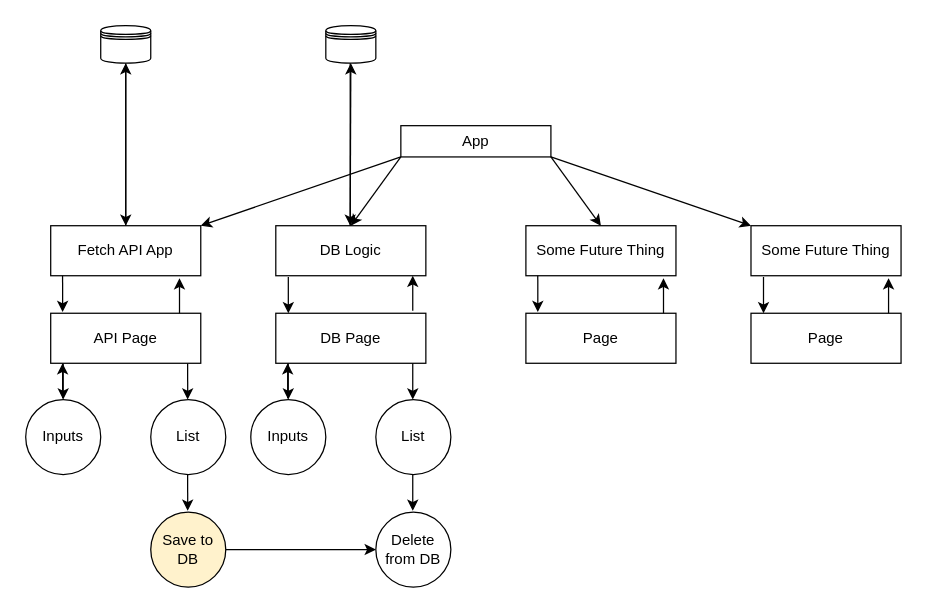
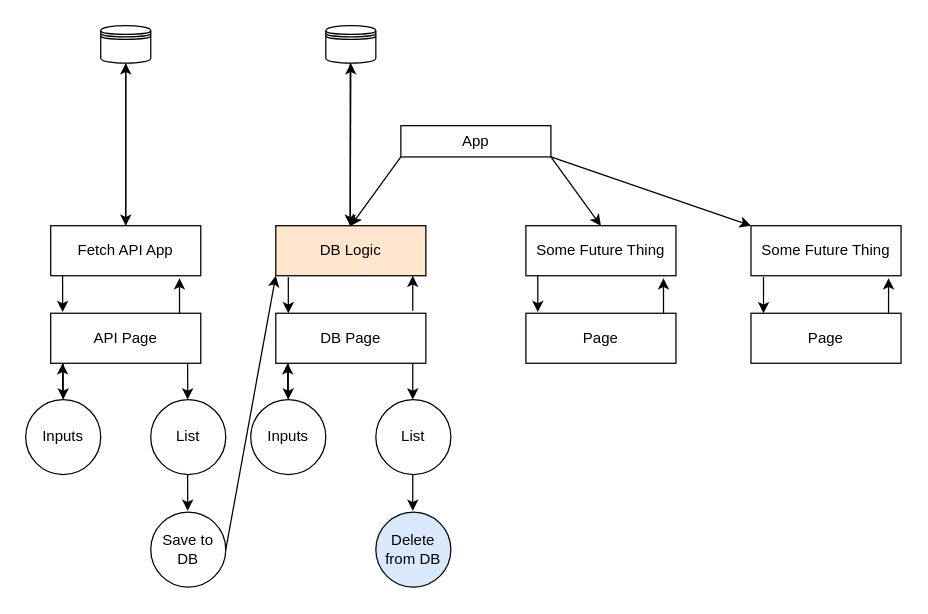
  <mxCell id="0" />
  <mxCell id="1" parent="0" />
  <mxCell id="2" value="App" style="rounded=0;whiteSpace=wrap;html=1;" parent="1" vertex="1"><mxGeometry x="320" y="100" width="120" height="25" as="geometry" /></mxCell>
  <mxCell id="3" value="Fetch API App" style="rounded=0;whiteSpace=wrap;html=1;" parent="1" vertex="1"><mxGeometry x="40" y="180" width="120" height="40" as="geometry" /></mxCell>
- <mxCell id="4" value="DB Logic" style="rounded=0;whiteSpace=wrap;html=1;" parent="1" vertex="1"><mxGeometry x="220" y="180" width="120" height="40" as="geometry" /></mxCell>
+ <mxCell id="4" value="DB Logic" style="rounded=0;whiteSpace=wrap;html=1;fillColor=#ffe6cc;" parent="1" vertex="1"><mxGeometry x="220" y="180" width="120" height="40" as="geometry" /></mxCell>
  <mxCell id="5" value="Some Future Thing" style="rounded=0;whiteSpace=wrap;html=1;" parent="1" vertex="1"><mxGeometry x="420" y="180" width="120" height="40" as="geometry" /></mxCell>
  <mxCell id="6" value="Some Future Thing" style="rounded=0;whiteSpace=wrap;html=1;" parent="1" vertex="1"><mxGeometry x="600" y="180" width="120" height="40" as="geometry" /></mxCell>
- <mxCell id="7" value="" style="endArrow=classic;html=1;exitX=0;exitY=1;exitDx=0;exitDy=0;entryX=1;entryY=0;entryDx=0;entryDy=0;" parent="1" source="2" target="3" edge="1"><mxGeometry width="50" height="50" relative="1" as="geometry"><mxPoint x="390" y="410" as="sourcePoint" /><mxPoint x="440" y="360" as="targetPoint" /></mxGeometry></mxCell>
  <mxCell id="8" value="" style="endArrow=classic;html=1;entryX=0;entryY=0;entryDx=0;entryDy=0;exitX=1;exitY=1;exitDx=0;exitDy=0;" parent="1" source="2" target="6" edge="1"><mxGeometry width="50" height="50" relative="1" as="geometry"><mxPoint x="390" y="410" as="sourcePoint" /><mxPoint x="440" y="360" as="targetPoint" /></mxGeometry></mxCell>
  <mxCell id="9" value="" style="endArrow=classic;html=1;entryX=0.5;entryY=0;entryDx=0;entryDy=0;exitX=1;exitY=1;exitDx=0;exitDy=0;" parent="1" source="2" target="5" edge="1"><mxGeometry width="50" height="50" relative="1" as="geometry"><mxPoint x="390" y="410" as="sourcePoint" /><mxPoint x="440" y="360" as="targetPoint" /></mxGeometry></mxCell>
  <mxCell id="10" value="" style="endArrow=classic;html=1;exitX=0;exitY=1;exitDx=0;exitDy=0;entryX=0.5;entryY=0;entryDx=0;entryDy=0;" parent="1" source="2" target="4" edge="1"><mxGeometry width="50" height="50" relative="1" as="geometry"><mxPoint x="390" y="410" as="sourcePoint" /><mxPoint x="440" y="360" as="targetPoint" /></mxGeometry></mxCell>
  <mxCell id="11" value="Inputs" style="ellipse;whiteSpace=wrap;html=1;aspect=fixed;" parent="1" vertex="1"><mxGeometry x="20" y="319" width="60" height="60" as="geometry" /></mxCell>
  <mxCell id="12" value="List" style="ellipse;whiteSpace=wrap;html=1;aspect=fixed;" parent="1" vertex="1"><mxGeometry x="120" y="319" width="60" height="60" as="geometry" /></mxCell>
- <mxCell id="13" value="Save to DB" style="ellipse;whiteSpace=wrap;html=1;aspect=fixed;fillColor=#fff2cc;" parent="1" vertex="1"><mxGeometry x="120" y="409" width="60" height="60" as="geometry" /></mxCell>
+ <mxCell id="13" value="Save to DB" style="ellipse;whiteSpace=wrap;html=1;aspect=fixed;" parent="1" vertex="1"><mxGeometry x="120" y="409" width="60" height="60" as="geometry" /></mxCell>
  <mxCell id="14" value="" style="endArrow=classic;html=1;entryX=0.5;entryY=0;entryDx=0;entryDy=0;exitX=0.083;exitY=1.025;exitDx=0;exitDy=0;exitPerimeter=0;" parent="1" target="11" edge="1"><mxGeometry width="50" height="50" relative="1" as="geometry"><mxPoint x="49.96" y="290" as="sourcePoint" /><mxPoint x="440" y="319" as="targetPoint" /></mxGeometry></mxCell>
  <mxCell id="15" value="" style="endArrow=classic;html=1;entryX=0.5;entryY=0;entryDx=0;entryDy=0;exitX=0.083;exitY=1.025;exitDx=0;exitDy=0;exitPerimeter=0;" parent="1" edge="1"><mxGeometry width="50" height="50" relative="1" as="geometry"><mxPoint x="149.5" y="290" as="sourcePoint" /><mxPoint x="149.54" y="319" as="targetPoint" /></mxGeometry></mxCell>
  <mxCell id="16" value="" style="endArrow=classic;html=1;entryX=0.5;entryY=0;entryDx=0;entryDy=0;exitX=0.083;exitY=1.025;exitDx=0;exitDy=0;exitPerimeter=0;" parent="1" edge="1"><mxGeometry width="50" height="50" relative="1" as="geometry"><mxPoint x="149.5" y="379" as="sourcePoint" /><mxPoint x="149.54" y="408" as="targetPoint" /></mxGeometry></mxCell>
- <mxCell id="17" value="" style="endArrow=classic;html=1;exitX=1;exitY=0.5;exitDx=0;exitDy=0;" parent="1" source="13" target="25" edge="1"><mxGeometry width="50" height="50" relative="1" as="geometry"><mxPoint x="390" y="300" as="sourcePoint" /><mxPoint x="290" y="310" as="targetPoint" /></mxGeometry></mxCell>
+ <mxCell id="17" value="" style="endArrow=classic;html=1;entryX=0;entryY=1;entryDx=0;entryDy=0;exitX=1;exitY=0.5;exitDx=0;exitDy=0;" parent="1" source="13" target="4" edge="1"><mxGeometry width="50" height="50" relative="1" as="geometry"><mxPoint x="390" y="300" as="sourcePoint" /><mxPoint x="290" y="310" as="targetPoint" /></mxGeometry></mxCell>
  <mxCell id="18" value="" style="endArrow=classic;html=1;entryX=0.5;entryY=0;entryDx=0;entryDy=0;exitX=0.083;exitY=1.025;exitDx=0;exitDy=0;exitPerimeter=0;" parent="1" edge="1"><mxGeometry width="50" height="50" relative="1" as="geometry"><mxPoint x="230" y="221" as="sourcePoint" /><mxPoint x="230.04" y="250" as="targetPoint" /></mxGeometry></mxCell>
  <mxCell id="19" value="API Page" style="rounded=0;whiteSpace=wrap;html=1;" parent="1" vertex="1"><mxGeometry x="40" y="250" width="120" height="40" as="geometry" /></mxCell>
  <mxCell id="20" value="" style="endArrow=classic;html=1;entryX=0.5;entryY=0;entryDx=0;entryDy=0;exitX=0.083;exitY=1.025;exitDx=0;exitDy=0;exitPerimeter=0;" parent="1" edge="1"><mxGeometry width="50" height="50" relative="1" as="geometry"><mxPoint x="49.5" y="220" as="sourcePoint" /><mxPoint x="49.54" y="249" as="targetPoint" /></mxGeometry></mxCell>
  <mxCell id="21" value="" style="endArrow=classic;html=1;exitX=0.5;exitY=1;exitDx=0;exitDy=0;entryX=0.5;entryY=0;entryDx=0;entryDy=0;" parent="1" source="31" target="3" edge="1"><mxGeometry width="50" height="50" relative="1" as="geometry"><mxPoint x="80" y="130" as="sourcePoint" /><mxPoint x="150" y="120" as="targetPoint" /></mxGeometry></mxCell>
  <mxCell id="22" value="DB Page" style="rounded=0;whiteSpace=wrap;html=1;" parent="1" vertex="1"><mxGeometry x="220" y="250" width="120" height="40" as="geometry" /></mxCell>
  <mxCell id="23" value="Inputs" style="ellipse;whiteSpace=wrap;html=1;aspect=fixed;" parent="1" vertex="1"><mxGeometry x="200" y="319" width="60" height="60" as="geometry" /></mxCell>
  <mxCell id="24" value="List" style="ellipse;whiteSpace=wrap;html=1;aspect=fixed;" parent="1" vertex="1"><mxGeometry x="300" y="319" width="60" height="60" as="geometry" /></mxCell>
- <mxCell id="25" value="Delete from DB" style="ellipse;whiteSpace=wrap;html=1;aspect=fixed;" parent="1" vertex="1"><mxGeometry x="300" y="409" width="60" height="60" as="geometry" /></mxCell>
+ <mxCell id="25" value="Delete from DB" style="ellipse;whiteSpace=wrap;html=1;aspect=fixed;fillColor=#dae8fc;" parent="1" vertex="1"><mxGeometry x="300" y="409" width="60" height="60" as="geometry" /></mxCell>
  <mxCell id="26" value="" style="endArrow=classic;html=1;entryX=0.5;entryY=0;entryDx=0;entryDy=0;exitX=0.083;exitY=1.025;exitDx=0;exitDy=0;exitPerimeter=0;" parent="1" target="23" edge="1"><mxGeometry width="50" height="50" relative="1" as="geometry"><mxPoint x="229.96" y="290" as="sourcePoint" /><mxPoint x="620" y="319" as="targetPoint" /></mxGeometry></mxCell>
  <mxCell id="27" value="" style="endArrow=classic;html=1;entryX=0.5;entryY=0;entryDx=0;entryDy=0;exitX=0.083;exitY=1.025;exitDx=0;exitDy=0;exitPerimeter=0;" parent="1" edge="1"><mxGeometry width="50" height="50" relative="1" as="geometry"><mxPoint x="329.5" y="290" as="sourcePoint" /><mxPoint x="329.54" y="319" as="targetPoint" /></mxGeometry></mxCell>
  <mxCell id="28" value="" style="endArrow=classic;html=1;entryX=0.5;entryY=0;entryDx=0;entryDy=0;exitX=0.083;exitY=1.025;exitDx=0;exitDy=0;exitPerimeter=0;" parent="1" edge="1"><mxGeometry width="50" height="50" relative="1" as="geometry"><mxPoint x="329.5" y="379" as="sourcePoint" /><mxPoint x="329.54" y="408" as="targetPoint" /></mxGeometry></mxCell>
  <mxCell id="29" value="" style="endArrow=classic;html=1;exitX=0.5;exitY=0;exitDx=0;exitDy=0;entryX=0.5;entryY=1;entryDx=0;entryDy=0;" parent="1" target="30" edge="1"><mxGeometry width="50" height="50" relative="1" as="geometry"><mxPoint x="279.5" y="180" as="sourcePoint" /><mxPoint x="279.5" y="110" as="targetPoint" /></mxGeometry></mxCell>
  <mxCell id="30" value="" style="shape=datastore;whiteSpace=wrap;html=1;" parent="1" vertex="1"><mxGeometry x="260" width="40" height="30" as="geometry" y="20" /></mxCell>
  <mxCell id="31" value="" style="shape=datastore;whiteSpace=wrap;html=1;" parent="1" vertex="1"><mxGeometry x="80" width="40" height="30" as="geometry" y="20" /></mxCell>
  <mxCell id="32" value="" style="endArrow=classic;html=1;entryX=0.5;entryY=0;entryDx=0;entryDy=0;exitX=0.083;exitY=1.025;exitDx=0;exitDy=0;exitPerimeter=0;" parent="1" edge="1"><mxGeometry width="50" height="50" relative="1" as="geometry"><mxPoint x="610" y="221" as="sourcePoint" /><mxPoint x="610.04" y="250" as="targetPoint" /></mxGeometry></mxCell>
  <mxCell id="33" value="Page" style="rounded=0;whiteSpace=wrap;html=1;" parent="1" vertex="1"><mxGeometry x="420" y="250" width="120" height="40" as="geometry" /></mxCell>
  <mxCell id="34" value="" style="endArrow=classic;html=1;entryX=0.5;entryY=0;entryDx=0;entryDy=0;exitX=0.083;exitY=1.025;exitDx=0;exitDy=0;exitPerimeter=0;" parent="1" edge="1"><mxGeometry width="50" height="50" relative="1" as="geometry"><mxPoint x="429.5" y="220" as="sourcePoint" /><mxPoint x="429.54" y="249" as="targetPoint" /></mxGeometry></mxCell>
  <mxCell id="35" value="Page" style="rounded=0;whiteSpace=wrap;html=1;" parent="1" vertex="1"><mxGeometry x="600" y="250" width="120" height="40" as="geometry" /></mxCell>
  <mxCell id="36" value="" style="endArrow=classic;html=1;exitX=0.5;exitY=1;exitDx=0;exitDy=0;entryX=0.5;entryY=0;entryDx=0;entryDy=0;" parent="1" edge="1"><mxGeometry width="50" height="50" relative="1" as="geometry"><mxPoint x="279.5" y="50" as="sourcePoint" /><mxPoint x="279.5" y="180" as="targetPoint" /></mxGeometry></mxCell>
  <mxCell id="37" value="" style="endArrow=classic;html=1;exitX=0.5;exitY=0;exitDx=0;exitDy=0;entryX=0.5;entryY=1;entryDx=0;entryDy=0;" parent="1" source="3" target="31" edge="1"><mxGeometry width="50" height="50" relative="1" as="geometry"><mxPoint x="120" y="70" as="sourcePoint" /><mxPoint x="120" y="200" as="targetPoint" /></mxGeometry></mxCell>
  <mxCell id="38" value="" style="endArrow=classic;html=1;entryX=0.858;entryY=1.05;entryDx=0;entryDy=0;entryPerimeter=0;" edge="1" parent="1" target="3"><mxGeometry width="50" height="50" relative="1" as="geometry"><mxPoint x="143" y="250" as="sourcePoint" /><mxPoint x="140" y="230" as="targetPoint" /></mxGeometry></mxCell>
  <mxCell id="39" value="" style="endArrow=classic;html=1;entryX=0.858;entryY=1.05;entryDx=0;entryDy=0;entryPerimeter=0;" edge="1" parent="1"><mxGeometry width="50" height="50" relative="1" as="geometry"><mxPoint x="329.54" y="248" as="sourcePoint" /><mxPoint x="329.5" y="220" as="targetPoint" /></mxGeometry></mxCell>
  <mxCell id="40" value="" style="endArrow=classic;html=1;entryX=0.858;entryY=1.05;entryDx=0;entryDy=0;entryPerimeter=0;" edge="1" parent="1"><mxGeometry width="50" height="50" relative="1" as="geometry"><mxPoint x="530.04" y="250" as="sourcePoint" /><mxPoint x="530" y="222" as="targetPoint" /></mxGeometry></mxCell>
  <mxCell id="41" value="" style="endArrow=classic;html=1;entryX=0.858;entryY=1.05;entryDx=0;entryDy=0;entryPerimeter=0;" edge="1" parent="1"><mxGeometry width="50" height="50" relative="1" as="geometry"><mxPoint x="710.04" y="250" as="sourcePoint" /><mxPoint x="710" y="222" as="targetPoint" /></mxGeometry></mxCell>
  <mxCell id="42" value="" style="endArrow=classic;html=1;entryX=0.858;entryY=1.05;entryDx=0;entryDy=0;entryPerimeter=0;" edge="1" parent="1"><mxGeometry width="50" height="50" relative="1" as="geometry"><mxPoint x="49.54" y="318" as="sourcePoint" /><mxPoint x="49.5" y="290" as="targetPoint" /></mxGeometry></mxCell>
  <mxCell id="43" value="" style="endArrow=classic;html=1;entryX=0.858;entryY=1.05;entryDx=0;entryDy=0;entryPerimeter=0;" edge="1" parent="1"><mxGeometry width="50" height="50" relative="1" as="geometry"><mxPoint x="229.54" y="318" as="sourcePoint" /><mxPoint x="229.5" y="290" as="targetPoint" /></mxGeometry></mxCell>
